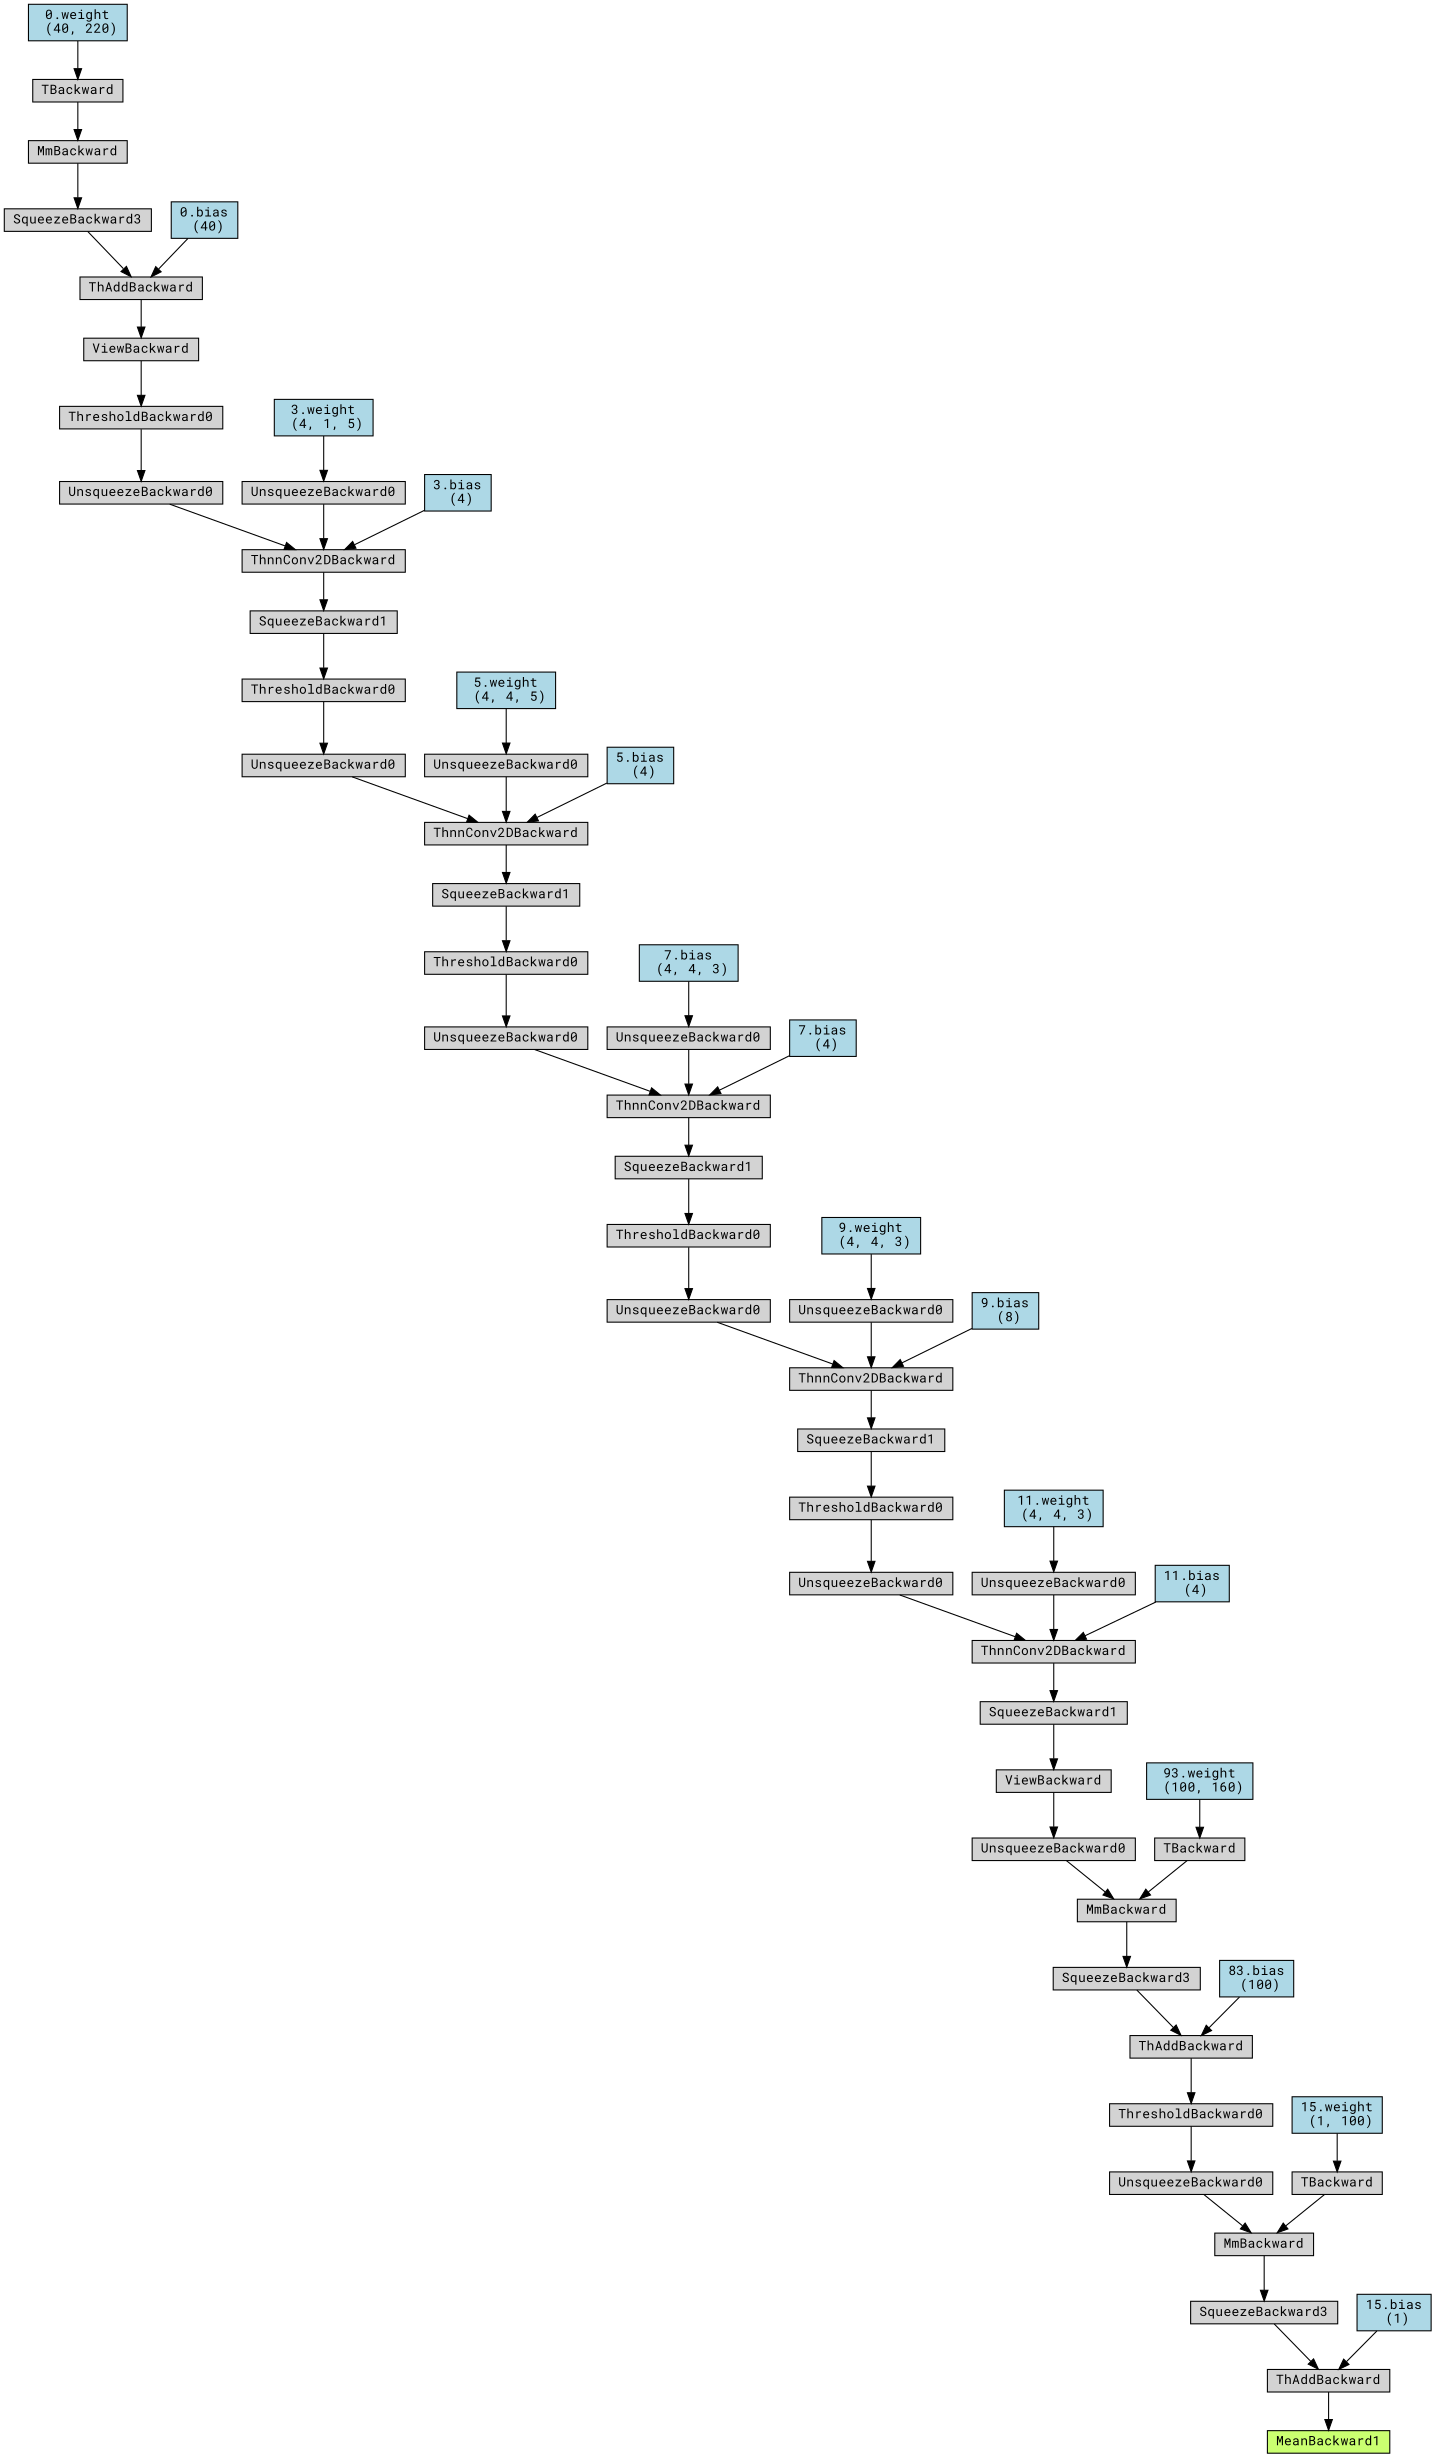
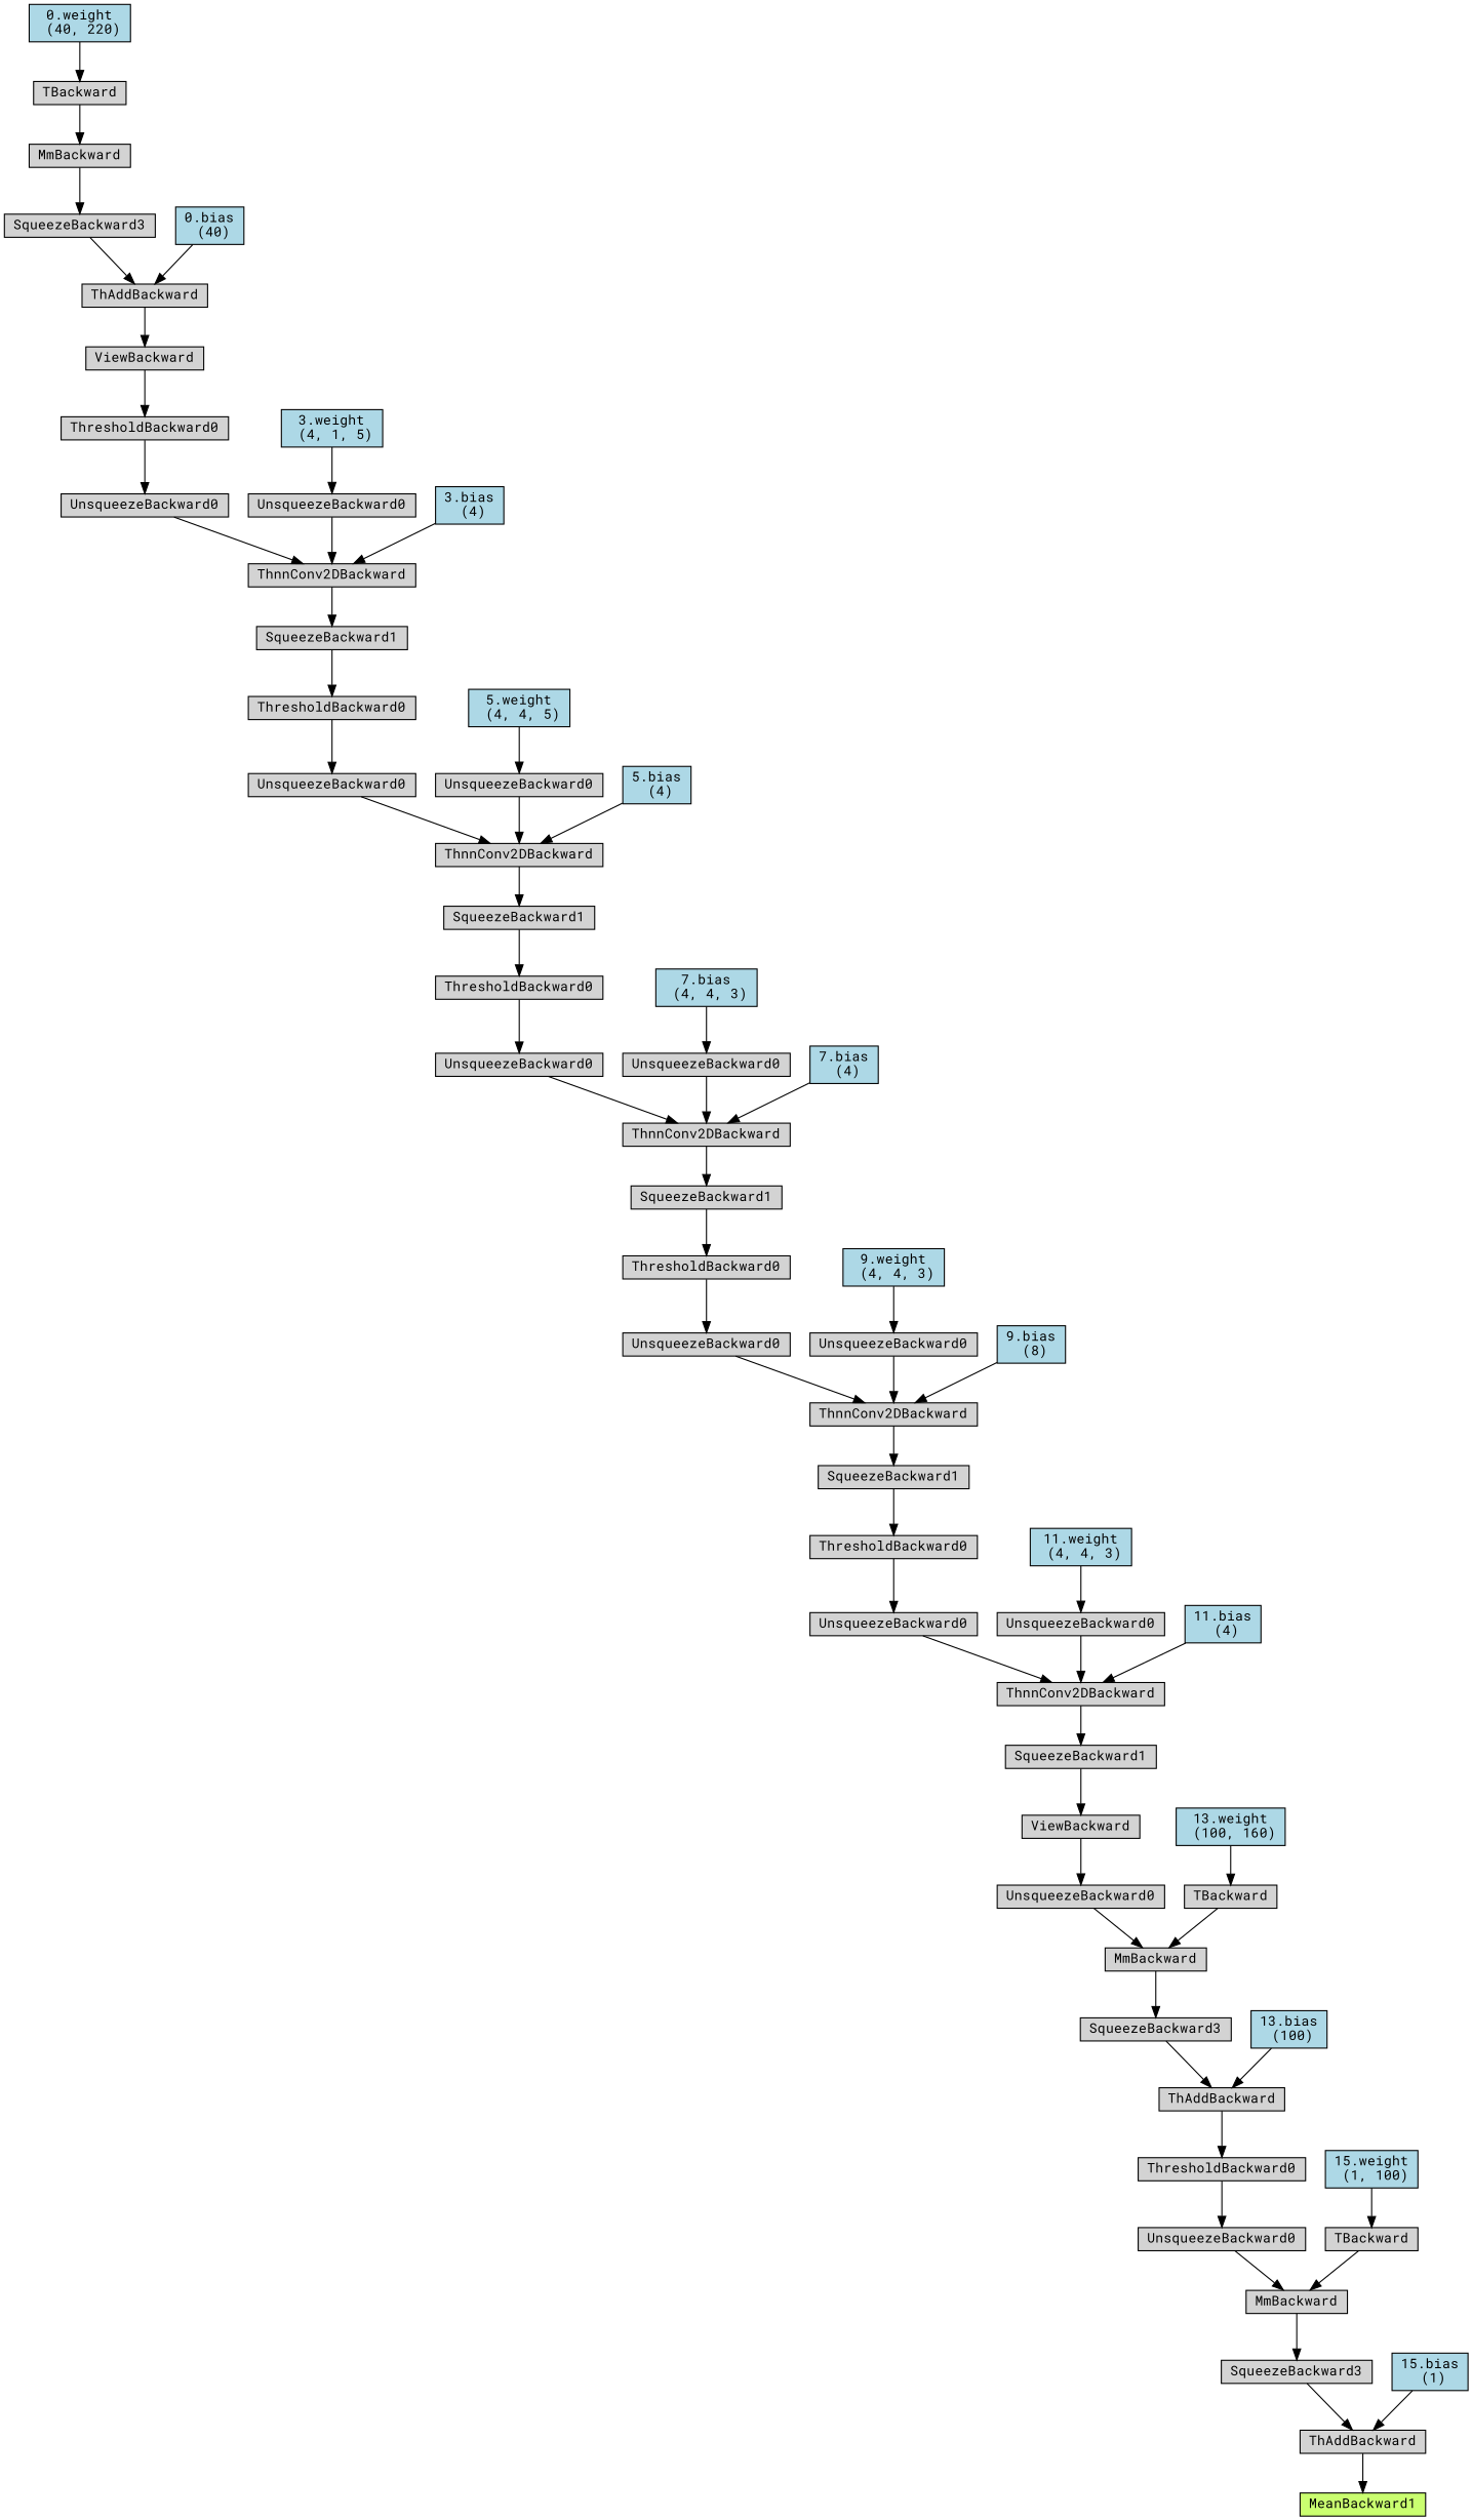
  digraph {
    fontname="Roboto Mono"
    node [align=left fontname="Roboto Mono" fontsize=12 ranksep=0.1 shape=box style=filled]
    edge [fontname="Roboto Mono"]
    n1 [fillcolor=darkolivegreen1 height=0.2 label=MeanBackward1]
    n2 [height=0.2 label=ThAddBackward]
    n3 [height=0.2 label=SqueezeBackward3]
    n4 [height=0.2 label=MmBackward]
    n5 [height=0.2 label=UnsqueezeBackward0]
    n6 [height=0.2 label=ThresholdBackward0]
    n7 [height=0.2 label=ThAddBackward]
    n8 [height=0.2 label=SqueezeBackward3]
    n9 [height=0.2 label=MmBackward]
    n10 [height=0.2 label=UnsqueezeBackward0]
    n11 [height=0.2 label=ViewBackward]
    n12 [height=0.2 label=SqueezeBackward1]
    n13 [height=0.2 label=ThnnConv2DBackward]
    n14 [height=0.2 label=UnsqueezeBackward0]
    n15 [height=0.2 label=ThresholdBackward0]
    n16 [height=0.2 label=SqueezeBackward1]
    n17 [height=0.2 label=ThnnConv2DBackward]
    n18 [height=0.2 label=UnsqueezeBackward0]
    n19 [height=0.2 label=ThresholdBackward0]
    n20 [height=0.2 label=SqueezeBackward1]
    n21 [height=0.2 label=ThnnConv2DBackward]
    n22 [height=0.2 label=UnsqueezeBackward0]
    n23 [height=0.2 label=ThresholdBackward0]
    n24 [height=0.2 label=SqueezeBackward1]
    n25 [height=0.2 label=ThnnConv2DBackward]
    n26 [height=0.2 label=UnsqueezeBackward0]
    n27 [height=0.2 label=ThresholdBackward0]
    n28 [height=0.2 label=SqueezeBackward1]
    n29 [height=0.2 label=ThnnConv2DBackward]
    n30 [height=0.2 label=UnsqueezeBackward0]
    n31 [height=0.2 label=ThresholdBackward0]
    n32 [height=0.2 label=ViewBackward]
    n33 [height=0.2 label=ThAddBackward]
    n34 [height=0.2 label=SqueezeBackward3]
    n35 [height=0.2 label=MmBackward]
    n36 [height=0.2 label=TBackward]
    n37 [fillcolor=lightblue height=0.2 label="0.weight\n (40, 220)"]
    n38 [fillcolor=lightblue height=0.2 label="0.bias\n (40)"]
    n39 [height=0.2 label=UnsqueezeBackward0]
    n40 [fillcolor=lightblue height=0.2 label="3.weight\n (4, 1, 5)"]
    n41 [fillcolor=lightblue height=0.2 label="3.bias\n (4)"]
    n42 [height=0.2 label=UnsqueezeBackward0]
    n43 [fillcolor=lightblue height=0.2 label="5.weight\n (4, 4, 5)"]
    n44 [fillcolor=lightblue height=0.2 label="5.bias\n (4)"]
    n45 [height=0.2 label=UnsqueezeBackward0]
    n46 [fillcolor=lightblue height=0.2 label="7.bias\n (4, 4, 3)"]
    n47 [fillcolor=lightblue height=0.2 label="7.bias\n (4)"]
    n48 [height=0.2 label=UnsqueezeBackward0]
    n49 [fillcolor=lightblue height=0.2 label="9.weight\n (4, 4, 3)"]
    n50 [fillcolor=lightblue height=0.2 label="9.bias\n (8)"]
    n51 [height=0.2 label=UnsqueezeBackward0]
    n52 [fillcolor=lightblue height=0.2 label="11.weight\n (4, 4, 3)"]
    n53 [fillcolor=lightblue height=0.2 label="11.bias\n (4)"]
    n54 [height=0.2 label=TBackward]
-   n55 [fillcolor=lightblue height=0.2 label="93.weight\n (100, 160)"]
-   n56 [fillcolor=lightblue height=0.2 label="83.bias\n (100)"]
+   n55 [fillcolor=lightblue height=0.2 label="13.weight\n (100, 160)"]
+   n56 [fillcolor=lightblue height=0.2 label="13.bias\n (100)"]
    n57 [height=0.2 label=TBackward]
    n58 [fillcolor=lightblue height=0.2 label="15.weight\n (1, 100)"]
    n59 [fillcolor=lightblue height=0.2 label="15.bias\n (1)"]
    n2 -> n1
    n3 -> n2
    n4 -> n3
    n5 -> n4
    n6 -> n5
    n7 -> n6
    n8 -> n7
    n9 -> n8
    n10 -> n9
    n11 -> n10
    n12 -> n11
    n13 -> n12
    n14 -> n13
    n15 -> n14
    n16 -> n15
    n17 -> n16
    n18 -> n17
    n19 -> n18
    n20 -> n19
    n21 -> n20
    n22 -> n21
    n23 -> n22
    n24 -> n23
    n25 -> n24
    n26 -> n25
    n27 -> n26
    n28 -> n27
    n29 -> n28
    n30 -> n29
    n31 -> n30
    n32 -> n31
    n33 -> n32
    n34 -> n33
    n35 -> n34
    n36 -> n35
    n37 -> n36
    n38 -> n33
    n39 -> n29
    n40 -> n39
    n41 -> n29
    n42 -> n25
    n43 -> n42
    n44 -> n25
    n45 -> n21
    n46 -> n45
    n47 -> n21
    n48 -> n17
    n49 -> n48
    n50 -> n17
    n51 -> n13
    n52 -> n51
    n53 -> n13
    n54 -> n9
    n55 -> n54
    n56 -> n7
    n57 -> n4
    n58 -> n57
    n59 -> n2
  }
